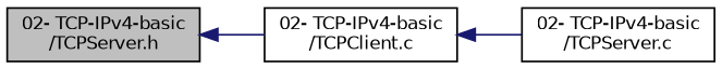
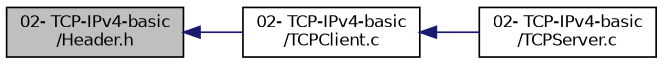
  digraph {
    rankdir=LR
    node [color=black fillcolor=white fontname=Helvetica fontsize=10 shape=record style=filled]
    edge [color=midnightblue dir=back fontname=Helvetica fontsize=10 labelfontname=Helvetica labelfontsize=10 style=solid]
-   n1 [fillcolor=grey75 fontcolor=black height=0.2 label="02- TCP-IPv4-basic\l/TCPServer.h" width=0.4]
+   n1 [fillcolor=grey75 fontcolor=black height=0.2 label="02- TCP-IPv4-basic\l/Header.h" width=0.4]
    n2 [height=0.2 label="02- TCP-IPv4-basic\l/TCPClient.c" width=0.4]
    n3 [height=0.2 label="02- TCP-IPv4-basic\l/TCPServer.c" width=0.4]
    n1 -> n2
    n2 -> n3
  }
